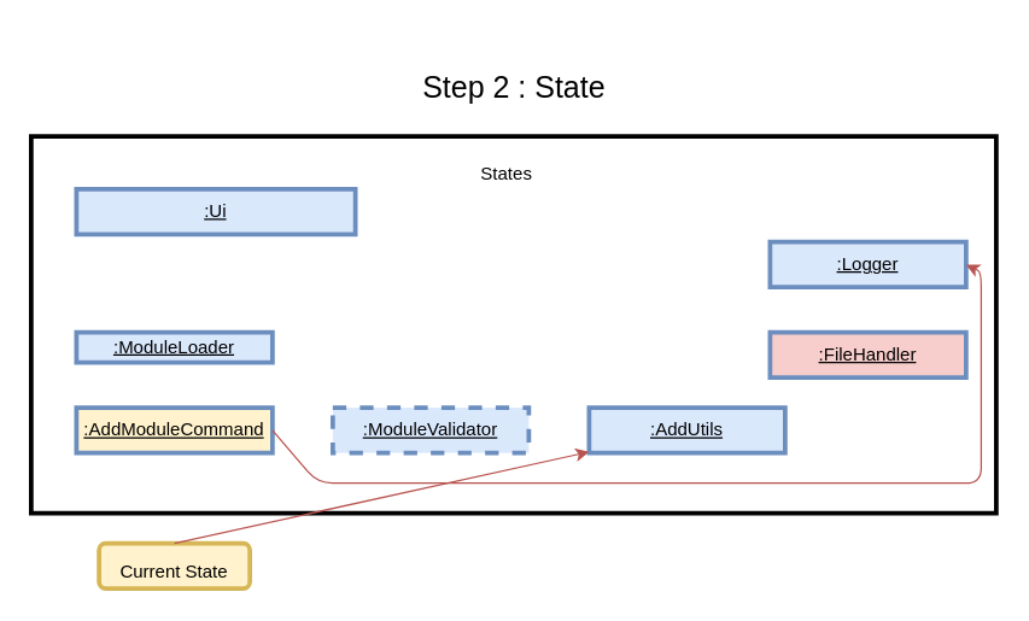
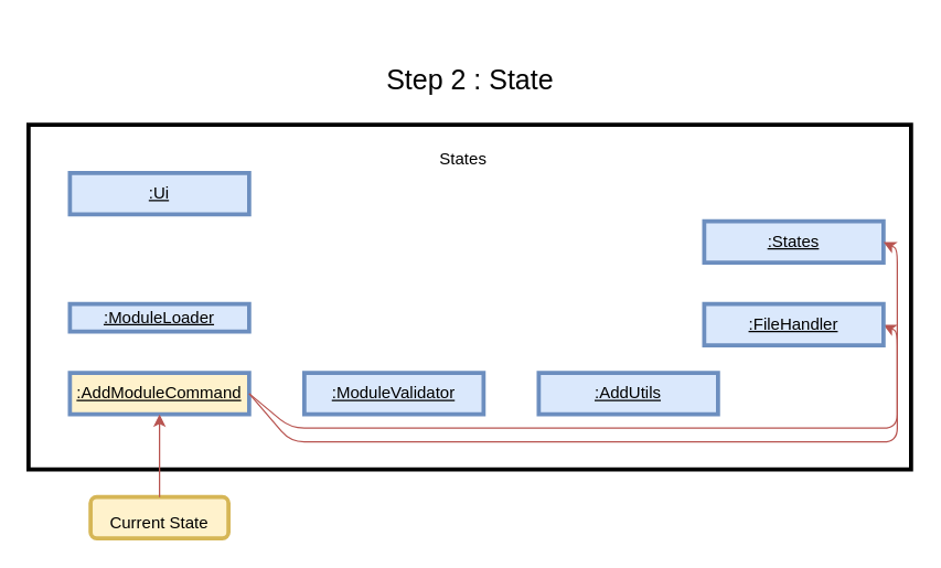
  <mxCell id="0" />
  <mxCell id="1" parent="0" />
  <mxCell id="2" value="" style="rounded=0;whiteSpace=wrap;html=1;strokeWidth=3;" parent="1" vertex="1"><mxGeometry x="20" y="90" width="640" height="250" as="geometry" /></mxCell>
  <mxCell id="3" value="&lt;font style=&quot;font-size: 20px&quot;&gt;Step 2 : State&lt;/font&gt;" style="text;html=1;align=center;verticalAlign=middle;resizable=0;points=[];autosize=1;fontSize=40;" parent="1" vertex="1"><mxGeometry x="270" y="20" width="140" height="60" as="geometry" /></mxCell>
  <mxCell id="4" value="States" style="text;html=1;align=center;verticalAlign=middle;resizable=0;points=[];autosize=1;fontSize=12;" parent="1" vertex="1"><mxGeometry x="310" y="105" width="50" height="20" as="geometry" /></mxCell>
  <mxCell id="5" value="&lt;font style=&quot;font-size: 12px&quot;&gt;Current State&lt;/font&gt;" style="rounded=1;whiteSpace=wrap;html=1;strokeWidth=3;fontSize=20;fillColor=#fff2cc;strokeColor=#d6b656;" parent="1" vertex="1"><mxGeometry x="65" y="360" width="100" height="30" as="geometry" /></mxCell>
  <mxCell id="6" value="&lt;u&gt;:AddModuleCommand&lt;/u&gt;" style="rounded=0;whiteSpace=wrap;html=1;strokeWidth=3;fontSize=12;fillColor=#fff2cc;strokeColor=#6c8ebf;" parent="1" vertex="1"><mxGeometry x="50" y="270" width="130" height="30" as="geometry" /></mxCell>
- <mxCell id="7" value="&lt;u&gt;:ModuleValidator&lt;/u&gt;" style="rounded=0;whiteSpace=wrap;html=1;strokeWidth=3;fontSize=12;fillColor=#dae8fc;strokeColor=#6c8ebf;dashed=1;" parent="1" vertex="1"><mxGeometry x="220" y="270" width="130" height="30" as="geometry" /></mxCell>
+ <mxCell id="7" value="&lt;u&gt;:ModuleValidator&lt;/u&gt;" style="rounded=0;whiteSpace=wrap;html=1;strokeWidth=3;fontSize=12;fillColor=#dae8fc;strokeColor=#6c8ebf;" parent="1" vertex="1"><mxGeometry x="220" y="270" width="130" height="30" as="geometry" /></mxCell>
  <mxCell id="8" value="&lt;u&gt;:AddUtils&lt;/u&gt;" style="rounded=0;whiteSpace=wrap;html=1;strokeWidth=3;fontSize=12;fillColor=#dae8fc;strokeColor=#6c8ebf;" parent="1" vertex="1"><mxGeometry x="390" y="270" width="130" height="30" as="geometry" /></mxCell>
- <mxCell id="9" value="" style="endArrow=classic;html=1;fontSize=12;exitX=0.5;exitY=0;exitDx=0;exitDy=0;fillColor=#f8cecc;strokeColor=#b85450;" parent="1" source="5" target="8" edge="1"><mxGeometry width="50" height="50" relative="1" as="geometry"><mxPoint x="480" y="380" as="sourcePoint" /><mxPoint x="530" y="330" as="targetPoint" /></mxGeometry></mxCell>
- <mxCell id="10" value="&lt;u&gt;:Ui&lt;/u&gt;" style="rounded=0;whiteSpace=wrap;html=1;strokeWidth=3;fontSize=12;fillColor=#dae8fc;strokeColor=#6c8ebf;" parent="1" vertex="1"><mxGeometry x="50" y="125" width="185" height="30" as="geometry" /></mxCell>
+ <mxCell id="9" value="" style="endArrow=classic;html=1;fontSize=12;exitX=0.5;exitY=0;exitDx=0;exitDy=0;entryX=0.5;entryY=1;entryDx=0;entryDy=0;fillColor=#f8cecc;strokeColor=#b85450;" parent="1" source="5" target="6" edge="1"><mxGeometry width="50" height="50" relative="1" as="geometry"><mxPoint x="480" y="380" as="sourcePoint" /><mxPoint x="530" y="330" as="targetPoint" /></mxGeometry></mxCell>
+ <mxCell id="10" value="&lt;u&gt;:Ui&lt;/u&gt;" style="rounded=0;whiteSpace=wrap;html=1;strokeWidth=3;fontSize=12;fillColor=#dae8fc;strokeColor=#6c8ebf;" parent="1" vertex="1"><mxGeometry x="50" y="125" width="130" height="30" as="geometry" /></mxCell>
  <mxCell id="11" value="&lt;u&gt;:ModuleLoader&lt;/u&gt;" style="rounded=0;whiteSpace=wrap;html=1;strokeWidth=3;fontSize=12;fillColor=#dae8fc;strokeColor=#6c8ebf;" parent="1" vertex="1"><mxGeometry x="50" y="220" width="130" height="20" as="geometry" /></mxCell>
- <mxCell id="13" value="&lt;u&gt;:FileHandler&lt;/u&gt;" style="rounded=0;whiteSpace=wrap;html=1;strokeWidth=3;fontSize=12;fillColor=#f8cecc;strokeColor=#6c8ebf;" parent="1" vertex="1"><mxGeometry x="510" y="220" width="130" height="30" as="geometry" /></mxCell>
- <mxCell id="14" value="&lt;u&gt;:Logger&lt;/u&gt;" style="rounded=0;whiteSpace=wrap;html=1;strokeWidth=3;fontSize=12;fillColor=#dae8fc;strokeColor=#6c8ebf;" parent="1" vertex="1"><mxGeometry x="510" y="160" width="130" height="30" as="geometry" /></mxCell>
+ <mxCell id="12" value="" style="endArrow=classic;html=1;fontSize=12;entryX=1;entryY=0.5;entryDx=0;entryDy=0;fillColor=#f8cecc;strokeColor=#b85450;exitX=1;exitY=0.5;exitDx=0;exitDy=0;" parent="1" source="6" target="13" edge="1"><mxGeometry width="50" height="50" relative="1" as="geometry"><mxPoint x="210" y="320" as="sourcePoint" /><mxPoint x="310" y="320" as="targetPoint" /><Array as="points"><mxPoint x="210" y="310" /><mxPoint x="650" y="310" /><mxPoint x="650" y="240" /></Array></mxGeometry></mxCell>
+ <mxCell id="13" value="&lt;u&gt;:FileHandler&lt;/u&gt;" style="rounded=0;whiteSpace=wrap;html=1;strokeWidth=3;fontSize=12;fillColor=#dae8fc;strokeColor=#6c8ebf;" parent="1" vertex="1"><mxGeometry x="510" y="220" width="130" height="30" as="geometry" /></mxCell>
+ <mxCell id="14" value="&lt;u&gt;:States&lt;/u&gt;" style="rounded=0;whiteSpace=wrap;html=1;strokeWidth=3;fontSize=12;fillColor=#dae8fc;strokeColor=#6c8ebf;" parent="1" vertex="1"><mxGeometry x="510" y="160" width="130" height="30" as="geometry" /></mxCell>
  <mxCell id="15" value="" style="endArrow=classic;html=1;fontSize=12;entryX=1;entryY=0.5;entryDx=0;entryDy=0;fillColor=#f8cecc;strokeColor=#b85450;exitX=1;exitY=0.5;exitDx=0;exitDy=0;" parent="1" source="6" target="14" edge="1"><mxGeometry width="50" height="50" relative="1" as="geometry"><mxPoint x="190" y="295" as="sourcePoint" /><mxPoint x="650" y="245" as="targetPoint" /><Array as="points"><mxPoint x="210" y="320" /><mxPoint x="650" y="320" /><mxPoint x="650" y="180" /></Array></mxGeometry></mxCell>
